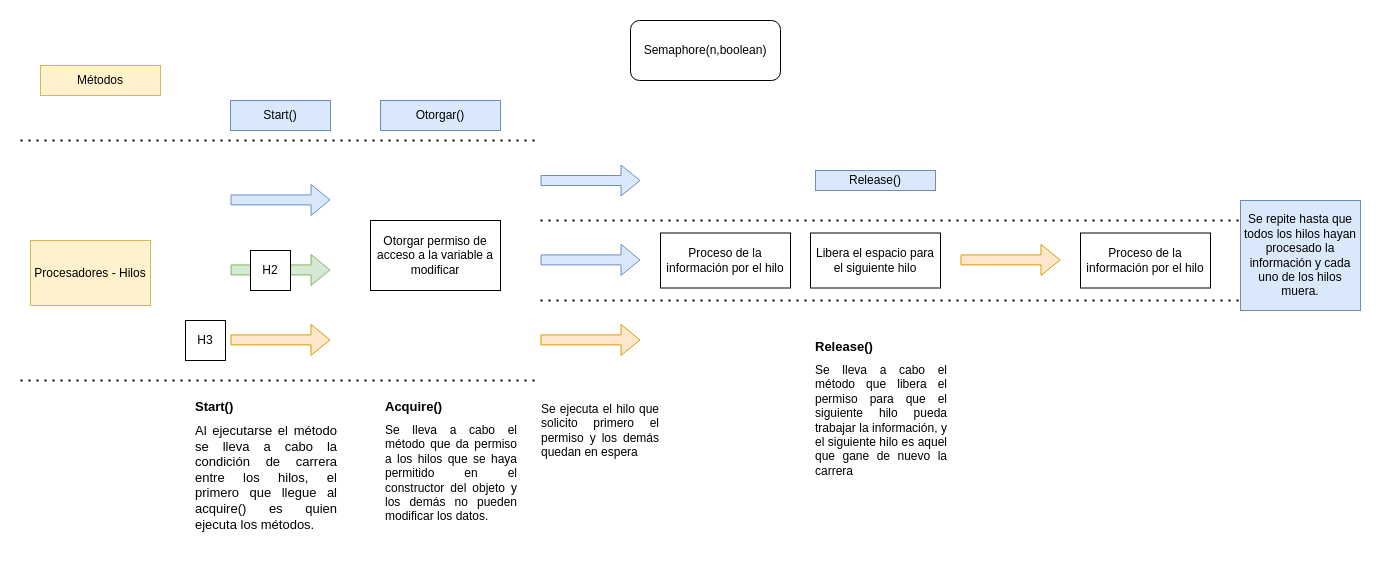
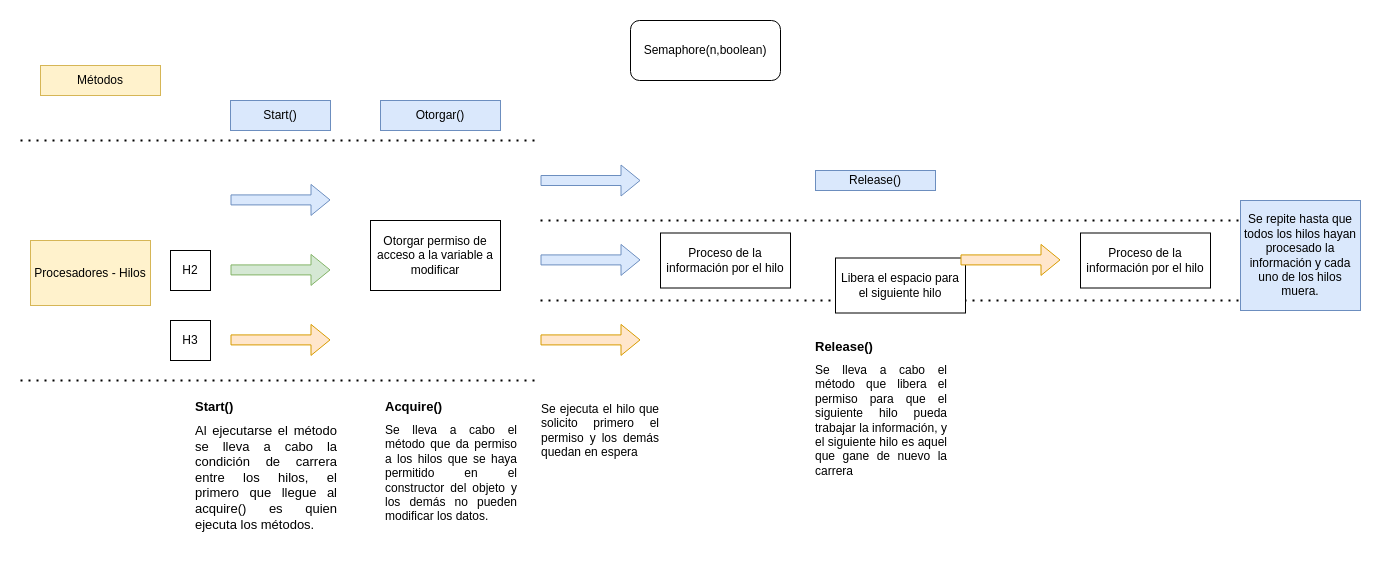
  <mxCell id="0" />
  <mxCell id="1" parent="0" />
  <mxCell id="2" value="Semaphore(n,boolean)" style="rounded=1;whiteSpace=wrap;html=1;" vertex="1" parent="1"><mxGeometry x="630" y="20" width="150" height="60" as="geometry" /></mxCell>
  <mxCell id="3" value="Procesadores - Hilos" style="rounded=0;whiteSpace=wrap;html=1;fillColor=#fff2cc;strokeColor=#d6b656;" vertex="1" parent="1"><mxGeometry x="30" y="240" width="120" height="65" as="geometry" /></mxCell>
  <mxCell id="4" value="" style="shape=flexArrow;endArrow=classic;html=1;fillColor=#dae8fc;strokeColor=#6c8ebf;" edge="1" parent="1"><mxGeometry width="50" height="50" relative="1" as="geometry"><mxPoint x="230" y="199.41" as="sourcePoint" /><mxPoint x="330" y="199.41" as="targetPoint" /></mxGeometry></mxCell>
  <mxCell id="5" value="" style="shape=flexArrow;endArrow=classic;html=1;fillColor=#d5e8d4;strokeColor=#82b366;" edge="1" parent="1"><mxGeometry width="50" height="50" relative="1" as="geometry"><mxPoint x="230" y="269.41" as="sourcePoint" /><mxPoint x="330" y="269.41" as="targetPoint" /></mxGeometry></mxCell>
  <mxCell id="6" value="" style="shape=flexArrow;endArrow=classic;html=1;fillColor=#ffe6cc;strokeColor=#d79b00;" edge="1" parent="1"><mxGeometry width="50" height="50" relative="1" as="geometry"><mxPoint x="230" y="339.41" as="sourcePoint" /><mxPoint x="330" y="339.41" as="targetPoint" /></mxGeometry></mxCell>
- <mxCell id="7" value="H3" style="rounded=0;whiteSpace=wrap;html=1;" vertex="1" parent="1"><mxGeometry x="185" y="320" width="40" height="40" as="geometry" /></mxCell>
- <mxCell id="8" value="H2" style="rounded=0;whiteSpace=wrap;html=1;" vertex="1" parent="1"><mxGeometry x="250" y="250" width="40" height="40" as="geometry" /></mxCell>
+ <mxCell id="7" value="H3" style="rounded=0;whiteSpace=wrap;html=1;" vertex="1" parent="1"><mxGeometry x="170" y="320" width="40" height="40" as="geometry" /></mxCell>
+ <mxCell id="8" value="H2" style="rounded=0;whiteSpace=wrap;html=1;" vertex="1" parent="1"><mxGeometry x="170" y="250" width="40" height="40" as="geometry" /></mxCell>
  <mxCell id="9" value="Start()" style="text;html=1;strokeColor=#6c8ebf;fillColor=#dae8fc;align=center;verticalAlign=middle;whiteSpace=wrap;rounded=0;" vertex="1" parent="1"><mxGeometry x="230" y="100" width="100" height="30" as="geometry" /></mxCell>
  <mxCell id="10" value="" style="endArrow=none;dashed=1;html=1;dashPattern=1 3;strokeWidth=2;fillColor=#FFFFFF;gradientColor=none;" edge="1" parent="1"><mxGeometry width="50" height="50" relative="1" as="geometry"><mxPoint x="20" y="140" as="sourcePoint" /><mxPoint x="540" y="140" as="targetPoint" /></mxGeometry></mxCell>
  <mxCell id="11" value="Métodos" style="rounded=0;whiteSpace=wrap;html=1;fillColor=#fff2cc;strokeColor=#d6b656;" vertex="1" parent="1"><mxGeometry x="40" y="65" width="120" height="30" as="geometry" /></mxCell>
  <mxCell id="12" value="Otorgar()" style="rounded=0;whiteSpace=wrap;html=1;fillColor=#dae8fc;strokeColor=#6c8ebf;" vertex="1" parent="1"><mxGeometry x="380" y="100" width="120" height="30" as="geometry" /></mxCell>
  <mxCell id="13" value="" style="endArrow=none;dashed=1;html=1;dashPattern=1 3;strokeWidth=2;fillColor=#FFFFFF;gradientColor=none;" edge="1" parent="1"><mxGeometry width="50" height="50" relative="1" as="geometry"><mxPoint x="20" y="380" as="sourcePoint" /><mxPoint x="540" y="380" as="targetPoint" /></mxGeometry></mxCell>
  <mxCell id="14" value="Otorgar permiso de acceso a la variable a modificar" style="rounded=0;whiteSpace=wrap;html=1;" vertex="1" parent="1"><mxGeometry x="370" y="220" width="130" height="70" as="geometry" /></mxCell>
  <mxCell id="15" value="&lt;h1 style=&quot;text-align: justify ; font-size: 13px&quot;&gt;&lt;font style=&quot;font-size: 13px&quot;&gt;Start()&lt;/font&gt;&lt;/h1&gt;&lt;div style=&quot;text-align: justify ; font-size: 13px&quot;&gt;&lt;font style=&quot;font-size: 13px&quot;&gt;Al ejecutarse el método se lleva a cabo la condición de carrera entre los hilos, el primero que llegue al acquire() es quien ejecuta los métodos.&amp;nbsp;&lt;/font&gt;&lt;/div&gt;" style="text;html=1;strokeColor=none;fillColor=none;spacing=5;spacingTop=-20;whiteSpace=wrap;overflow=hidden;rounded=0;" vertex="1" parent="1"><mxGeometry x="190" y="400" width="150" height="150" as="geometry" /></mxCell>
  <mxCell id="16" value="&lt;h1 style=&quot;text-align: justify ; font-size: 13px&quot;&gt;Acquire()&lt;/h1&gt;&lt;div style=&quot;text-align: justify&quot;&gt;Se lleva a cabo el método que da permiso a los hilos que se haya permitido en el constructor del objeto y los demás no pueden modificar los datos.&lt;/div&gt;" style="text;html=1;strokeColor=none;fillColor=none;spacing=5;spacingTop=-20;whiteSpace=wrap;overflow=hidden;rounded=0;" vertex="1" parent="1"><mxGeometry x="380" y="400" width="140" height="150" as="geometry" /></mxCell>
  <mxCell id="17" value="" style="shape=flexArrow;endArrow=classic;html=1;fillColor=#dae8fc;strokeColor=#6c8ebf;" edge="1" parent="1"><mxGeometry width="50" height="50" relative="1" as="geometry"><mxPoint x="540" y="259.41" as="sourcePoint" /><mxPoint x="640" y="259.41" as="targetPoint" /></mxGeometry></mxCell>
  <mxCell id="18" value="" style="endArrow=none;dashed=1;html=1;dashPattern=1 3;strokeWidth=2;fillColor=#FFFFFF;gradientColor=none;" edge="1" parent="1"><mxGeometry width="50" height="50" relative="1" as="geometry"><mxPoint x="540" y="300" as="sourcePoint" /><mxPoint x="1300" y="300" as="targetPoint" /></mxGeometry></mxCell>
  <mxCell id="19" value="" style="endArrow=none;dashed=1;html=1;dashPattern=1 3;strokeWidth=2;fillColor=#FFFFFF;gradientColor=none;" edge="1" parent="1"><mxGeometry width="50" height="50" relative="1" as="geometry"><mxPoint x="540" y="220" as="sourcePoint" /><mxPoint x="1300" y="220" as="targetPoint" /></mxGeometry></mxCell>
  <mxCell id="20" value="" style="shape=flexArrow;endArrow=classic;html=1;fillColor=#ffe6cc;strokeColor=#d79b00;" edge="1" parent="1"><mxGeometry width="50" height="50" relative="1" as="geometry"><mxPoint x="540" y="339.41" as="sourcePoint" /><mxPoint x="640" y="339.41" as="targetPoint" /></mxGeometry></mxCell>
  <mxCell id="21" value="" style="shape=flexArrow;endArrow=classic;html=1;fillColor=#dae8fc;strokeColor=#6c8ebf;" edge="1" parent="1"><mxGeometry width="50" height="50" relative="1" as="geometry"><mxPoint x="540" y="180" as="sourcePoint" /><mxPoint x="640" y="180" as="targetPoint" /></mxGeometry></mxCell>
  <mxCell id="22" value="&lt;div style=&quot;text-align: justify&quot;&gt;&lt;span&gt;Se ejecuta el hilo que solicito primero el permiso y los demás quedan en espera&lt;/span&gt;&lt;/div&gt;" style="text;html=1;strokeColor=none;fillColor=none;align=center;verticalAlign=middle;whiteSpace=wrap;rounded=0;" vertex="1" parent="1"><mxGeometry x="540" y="400" width="120" height="60" as="geometry" /></mxCell>
  <mxCell id="23" value="Release()" style="rounded=0;whiteSpace=wrap;html=1;fillColor=#dae8fc;strokeColor=#6c8ebf;" vertex="1" parent="1"><mxGeometry x="815" y="170" width="120" height="20" as="geometry" /></mxCell>
  <mxCell id="24" value="Proceso de la información por el hilo" style="rounded=0;whiteSpace=wrap;html=1;" vertex="1" parent="1"><mxGeometry x="660" y="232.5" width="130" height="55" as="geometry" /></mxCell>
- <mxCell id="25" value="Libera el espacio para el siguiente hilo" style="rounded=0;whiteSpace=wrap;html=1;" vertex="1" parent="1"><mxGeometry x="810" y="232.5" width="130" height="55" as="geometry" /></mxCell>
+ <mxCell id="25" value="Libera el espacio para el siguiente hilo" style="rounded=0;whiteSpace=wrap;html=1;" vertex="1" parent="1"><mxGeometry x="835" y="257.5" width="130" height="55" as="geometry" /></mxCell>
  <mxCell id="26" value="&lt;h1 style=&quot;text-align: justify ; font-size: 13px&quot;&gt;Release()&lt;/h1&gt;&lt;div style=&quot;text-align: justify&quot;&gt;Se lleva a cabo el método que libera el permiso para que el siguiente hilo pueda trabajar la información, y el siguiente hilo es aquel que gane de nuevo la carrera&lt;/div&gt;" style="text;html=1;strokeColor=none;fillColor=none;spacing=5;spacingTop=-20;whiteSpace=wrap;overflow=hidden;rounded=0;" vertex="1" parent="1"><mxGeometry x="810" y="340" width="140" height="150" as="geometry" /></mxCell>
  <mxCell id="27" value="" style="shape=flexArrow;endArrow=classic;html=1;fillColor=#ffe6cc;strokeColor=#d79b00;" edge="1" parent="1"><mxGeometry width="50" height="50" relative="1" as="geometry"><mxPoint x="960" y="259.41" as="sourcePoint" /><mxPoint x="1060" y="259.41" as="targetPoint" /></mxGeometry></mxCell>
  <mxCell id="28" value="Proceso de la información por el hilo" style="rounded=0;whiteSpace=wrap;html=1;" vertex="1" parent="1"><mxGeometry x="1080" y="232.5" width="130" height="55" as="geometry" /></mxCell>
  <mxCell id="29" value="Se repite hasta que todos los hilos hayan procesado la información y cada uno de los hilos muera." style="rounded=0;whiteSpace=wrap;html=1;fillColor=#dae8fc;strokeColor=#6c8ebf;" vertex="1" parent="1"><mxGeometry x="1240" y="200" width="120" height="110" as="geometry" /></mxCell>
